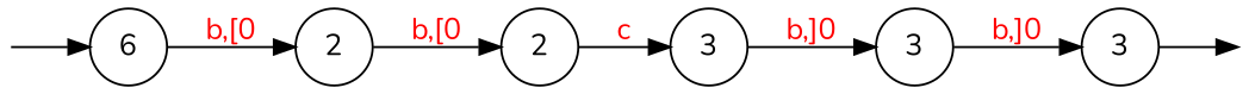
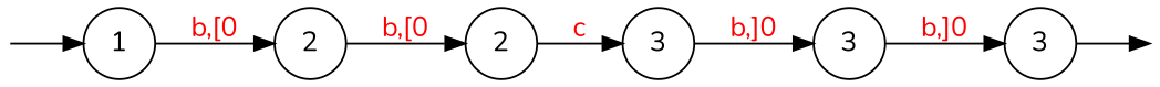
  digraph {
    rankdir=LR
    fontname=Nunito
    node [shape=circle fontname=Nunito]
    edge [fontname=Nunito fontcolor=red]
    Q0 [fixedsize=true height=0 style=invisible width=0]
-   n2 [label=6]
+   n2 [label=1]
    Q1 [fixedsize=true height=0 style=invisible width=0]
    n4 [label=3]
    n5 [label=3]
    n6 [label=3]
    n7 [label=2]
    n8 [label=2]
    Q0 -> n2 [fontcolor=""]
    n2 -> n7 [label="b,[0"]
    n4 -> n5 [label="b,]0"]
    n5 -> n6 [label="b,]0"]
    n6 -> Q1 [fontcolor=""]
    n7 -> n8 [label="b,[0"]
    n8 -> n4 [label=c]
  }
